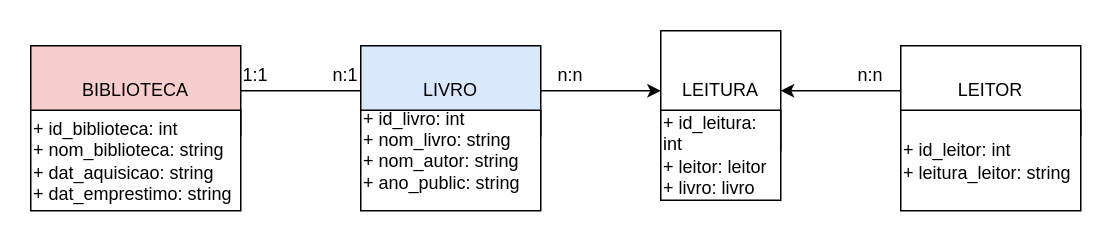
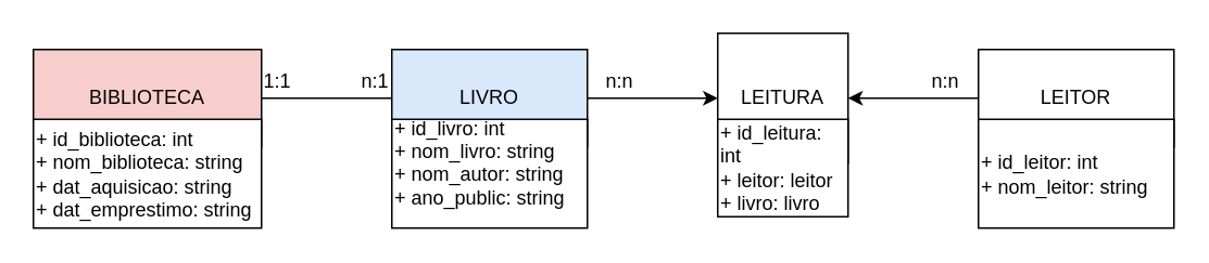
  <mxCell id="0" />
  <mxCell id="1" parent="0" />
  <mxCell id="2" value="" style="endArrow=none;html=1;entryX=1;entryY=0.5;entryDx=0;entryDy=0;exitX=0;exitY=0.5;exitDx=0;exitDy=0;" edge="1" parent="1"><mxGeometry width="50" height="50" relative="1" as="geometry"><mxPoint x="240" y="60" as="sourcePoint" /><mxPoint x="160" y="60" as="targetPoint" /></mxGeometry></mxCell>
  <mxCell id="3" value="n:n" style="text;html=1;strokeColor=none;fillColor=none;align=center;verticalAlign=middle;whiteSpace=wrap;rounded=0;" vertex="1" parent="1"><mxGeometry x="360" y="40" width="40" height="20" as="geometry" /></mxCell>
  <mxCell id="4" value="n:n" style="text;html=1;strokeColor=none;fillColor=none;align=center;verticalAlign=middle;whiteSpace=wrap;rounded=0;" vertex="1" parent="1"><mxGeometry x="560" y="40" width="40" height="20" as="geometry" /></mxCell>
  <mxCell id="5" value="1:1" style="text;html=1;strokeColor=none;fillColor=none;align=center;verticalAlign=middle;whiteSpace=wrap;rounded=0;" vertex="1" parent="1"><mxGeometry x="150" y="40" width="40" height="20" as="geometry" /></mxCell>
  <mxCell id="6" value="n:1" style="text;html=1;strokeColor=none;fillColor=none;align=center;verticalAlign=middle;whiteSpace=wrap;rounded=0;" vertex="1" parent="1"><mxGeometry x="210" y="40" width="40" height="20" as="geometry" /></mxCell>
  <mxCell id="7" value="BIBLIOTECA" style="rounded=0;whiteSpace=wrap;html=1;fillColor=#f8cecc;" vertex="1" parent="1"><mxGeometry x="20" y="30" width="140" height="60" as="geometry" /></mxCell>
  <mxCell id="8" style="edgeStyle=orthogonalEdgeStyle;rounded=0;orthogonalLoop=1;jettySize=auto;html=1;entryX=0;entryY=0.5;entryDx=0;entryDy=0;" edge="1" parent="1" source="9"><mxGeometry relative="1" as="geometry"><mxPoint x="440" y="60" as="targetPoint" /></mxGeometry></mxCell>
  <mxCell id="9" value="LIVRO" style="rounded=0;whiteSpace=wrap;html=1;fillColor=#dae8fc;" vertex="1" parent="1"><mxGeometry x="240" y="30" width="120" height="60" as="geometry" /></mxCell>
  <mxCell id="10" value="LEITURA" style="rounded=0;whiteSpace=wrap;html=1;" vertex="1" parent="1"><mxGeometry x="440" y="20" width="80" height="80" as="geometry" /></mxCell>
  <mxCell id="11" style="edgeStyle=orthogonalEdgeStyle;rounded=0;orthogonalLoop=1;jettySize=auto;html=1;entryX=1;entryY=0.5;entryDx=0;entryDy=0;" edge="1" parent="1" source="12"><mxGeometry relative="1" as="geometry"><mxPoint x="520" y="60" as="targetPoint" /></mxGeometry></mxCell>
  <mxCell id="12" value="LEITOR" style="rounded=0;whiteSpace=wrap;html=1;" vertex="1" parent="1"><mxGeometry x="600" y="30" width="120" height="60" as="geometry" /></mxCell>
  <mxCell id="13" value="+ id_biblioteca: int&lt;br&gt;+ nom_biblioteca: string&lt;br&gt;+ dat_aquisicao: string&lt;br&gt;+ dat_emprestimo: string" style="rounded=0;whiteSpace=wrap;html=1;align=left;" vertex="1" parent="1"><mxGeometry x="20" y="73" width="140" height="67" as="geometry" /></mxCell>
  <mxCell id="14" value="+ id_livro: int&lt;br&gt;+ nom_livro: string&lt;br&gt;+ nom_autor: string&lt;br&gt;&lt;div&gt;&lt;span&gt;+ ano_public: string&lt;/span&gt;&lt;/div&gt;&lt;div&gt;&lt;br&gt;&lt;/div&gt;" style="rounded=0;whiteSpace=wrap;html=1;align=left;" vertex="1" parent="1"><mxGeometry x="240" y="73" width="120" height="67" as="geometry" /></mxCell>
- <mxCell id="15" value="+ id_leitor: int&lt;br&gt;+ leitura_leitor: string&lt;br&gt;" style="rounded=0;whiteSpace=wrap;html=1;align=left;" vertex="1" parent="1"><mxGeometry x="600" y="73" width="120" height="67" as="geometry" /></mxCell>
+ <mxCell id="15" value="+ id_leitor: int&lt;br&gt;+ nom_leitor: string&lt;br&gt;" style="rounded=0;whiteSpace=wrap;html=1;align=left;" vertex="1" parent="1"><mxGeometry x="600" y="73" width="120" height="67" as="geometry" /></mxCell>
  <mxCell id="16" value="+ id_leitura: int&lt;br&gt;+ leitor: leitor&lt;br&gt;+ livro: livro" style="rounded=0;whiteSpace=wrap;html=1;align=left;" vertex="1" parent="1"><mxGeometry x="440" y="73" width="80" height="60" as="geometry" /></mxCell>
